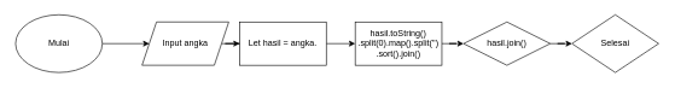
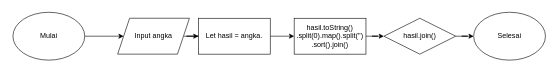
  <mxCell id="0" />
  <mxCell id="1" parent="0" />
  <mxCell id="2" style="edgeStyle=orthogonalEdgeStyle;rounded=0;orthogonalLoop=1;jettySize=auto;html=1;entryX=0;entryY=0.5;entryDx=0;entryDy=0;" edge="1" parent="1" source="3" target="5"><mxGeometry relative="1" as="geometry" /></mxCell>
  <mxCell id="3" value="Mulai" style="ellipse;whiteSpace=wrap;html=1;" vertex="1" parent="1"><mxGeometry x="20" y="20" width="120" height="80" as="geometry" /></mxCell>
  <mxCell id="4" style="edgeStyle=orthogonalEdgeStyle;rounded=0;orthogonalLoop=1;jettySize=auto;html=1;entryX=0;entryY=0.5;entryDx=0;entryDy=0;" edge="1" parent="1" source="5" target="7"><mxGeometry relative="1" as="geometry" /></mxCell>
  <mxCell id="5" value="Input angka" style="shape=parallelogram;perimeter=parallelogramPerimeter;whiteSpace=wrap;html=1;fixedSize=1;" vertex="1" parent="1"><mxGeometry x="195" y="30" width="120" height="60" as="geometry" /></mxCell>
  <mxCell id="6" style="edgeStyle=orthogonalEdgeStyle;rounded=0;orthogonalLoop=1;jettySize=auto;html=1;entryX=0;entryY=0.5;entryDx=0;entryDy=0;" edge="1" parent="1" source="7" target="9"><mxGeometry relative="1" as="geometry" /></mxCell>
  <mxCell id="7" value="Let hasil = angka." style="rounded=0;whiteSpace=wrap;html=1;" vertex="1" parent="1"><mxGeometry x="330" y="30" width="120" height="60" as="geometry" /></mxCell>
  <mxCell id="8" style="edgeStyle=orthogonalEdgeStyle;rounded=0;orthogonalLoop=1;jettySize=auto;html=1;entryX=0;entryY=0.5;entryDx=0;entryDy=0;" edge="1" parent="1" source="9" target="11"><mxGeometry relative="1" as="geometry" /></mxCell>
  <mxCell id="9" value="&lt;div&gt;hasil.toString()&lt;/div&gt;&lt;div&gt;.split(0).map().split('')&lt;/div&gt;&lt;div&gt;.sort().join()&lt;br&gt;&lt;/div&gt;" style="rounded=0;whiteSpace=wrap;html=1;" vertex="1" parent="1"><mxGeometry x="490" y="30" width="120" height="60" as="geometry" /></mxCell>
  <mxCell id="10" style="edgeStyle=orthogonalEdgeStyle;rounded=0;orthogonalLoop=1;jettySize=auto;html=1;" edge="1" parent="1" source="11" target="12"><mxGeometry relative="1" as="geometry" /></mxCell>
  <mxCell id="11" value="hasil.join()" style="rhombus;whiteSpace=wrap;html=1;" vertex="1" parent="1"><mxGeometry x="640" y="30" width="120" height="60" as="geometry" /></mxCell>
- <mxCell id="12" value="Selesai" style="rhombus;whiteSpace=wrap;html=1;" vertex="1" parent="1"><mxGeometry x="790" y="20" width="120" height="80" as="geometry" /></mxCell>
+ <mxCell id="12" value="Selesai" style="ellipse;whiteSpace=wrap;html=1;" vertex="1" parent="1"><mxGeometry x="790" y="20" width="120" height="80" as="geometry" /></mxCell>
